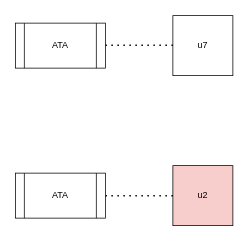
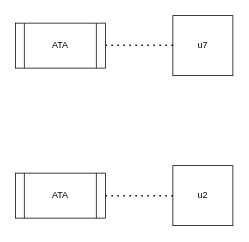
  <mxCell id="0" />
  <mxCell id="1" parent="0" />
  <mxCell id="2" value="u7" style="whiteSpace=wrap;html=1;aspect=fixed;" vertex="1" parent="1"><mxGeometry x="230" y="20" width="80" height="80" as="geometry" /></mxCell>
- <mxCell id="3" value="u2" style="whiteSpace=wrap;html=1;aspect=fixed;fillColor=#f8cecc;" vertex="1" parent="1"><mxGeometry x="230" y="220" width="80" height="80" as="geometry" /></mxCell>
+ <mxCell id="3" value="u2" style="whiteSpace=wrap;html=1;aspect=fixed;" vertex="1" parent="1"><mxGeometry x="230" y="220" width="80" height="80" as="geometry" /></mxCell>
  <mxCell id="4" value="" style="endArrow=none;dashed=1;html=1;dashPattern=1 3;strokeWidth=2;entryX=0;entryY=0.5;entryDx=0;entryDy=0;" edge="1" parent="1" target="3"><mxGeometry width="50" height="50" relative="1" as="geometry"><mxPoint x="140" y="260" as="sourcePoint" /><mxPoint x="150" y="240" as="targetPoint" /></mxGeometry></mxCell>
  <mxCell id="5" value="" style="endArrow=none;dashed=1;html=1;dashPattern=1 3;strokeWidth=2;entryX=0;entryY=0.5;entryDx=0;entryDy=0;" edge="1" parent="1"><mxGeometry width="50" height="50" relative="1" as="geometry"><mxPoint x="140" y="59.5" as="sourcePoint" /><mxPoint x="230" y="59.5" as="targetPoint" /></mxGeometry></mxCell>
  <mxCell id="6" value="ATA" style="shape=process;whiteSpace=wrap;html=1;backgroundOutline=1;" vertex="1" parent="1"><mxGeometry x="20" y="30" width="120" height="60" as="geometry" /></mxCell>
  <mxCell id="7" value="ATA" style="shape=process;whiteSpace=wrap;html=1;backgroundOutline=1;" vertex="1" parent="1"><mxGeometry x="20" y="230" width="120" height="60" as="geometry" /></mxCell>
